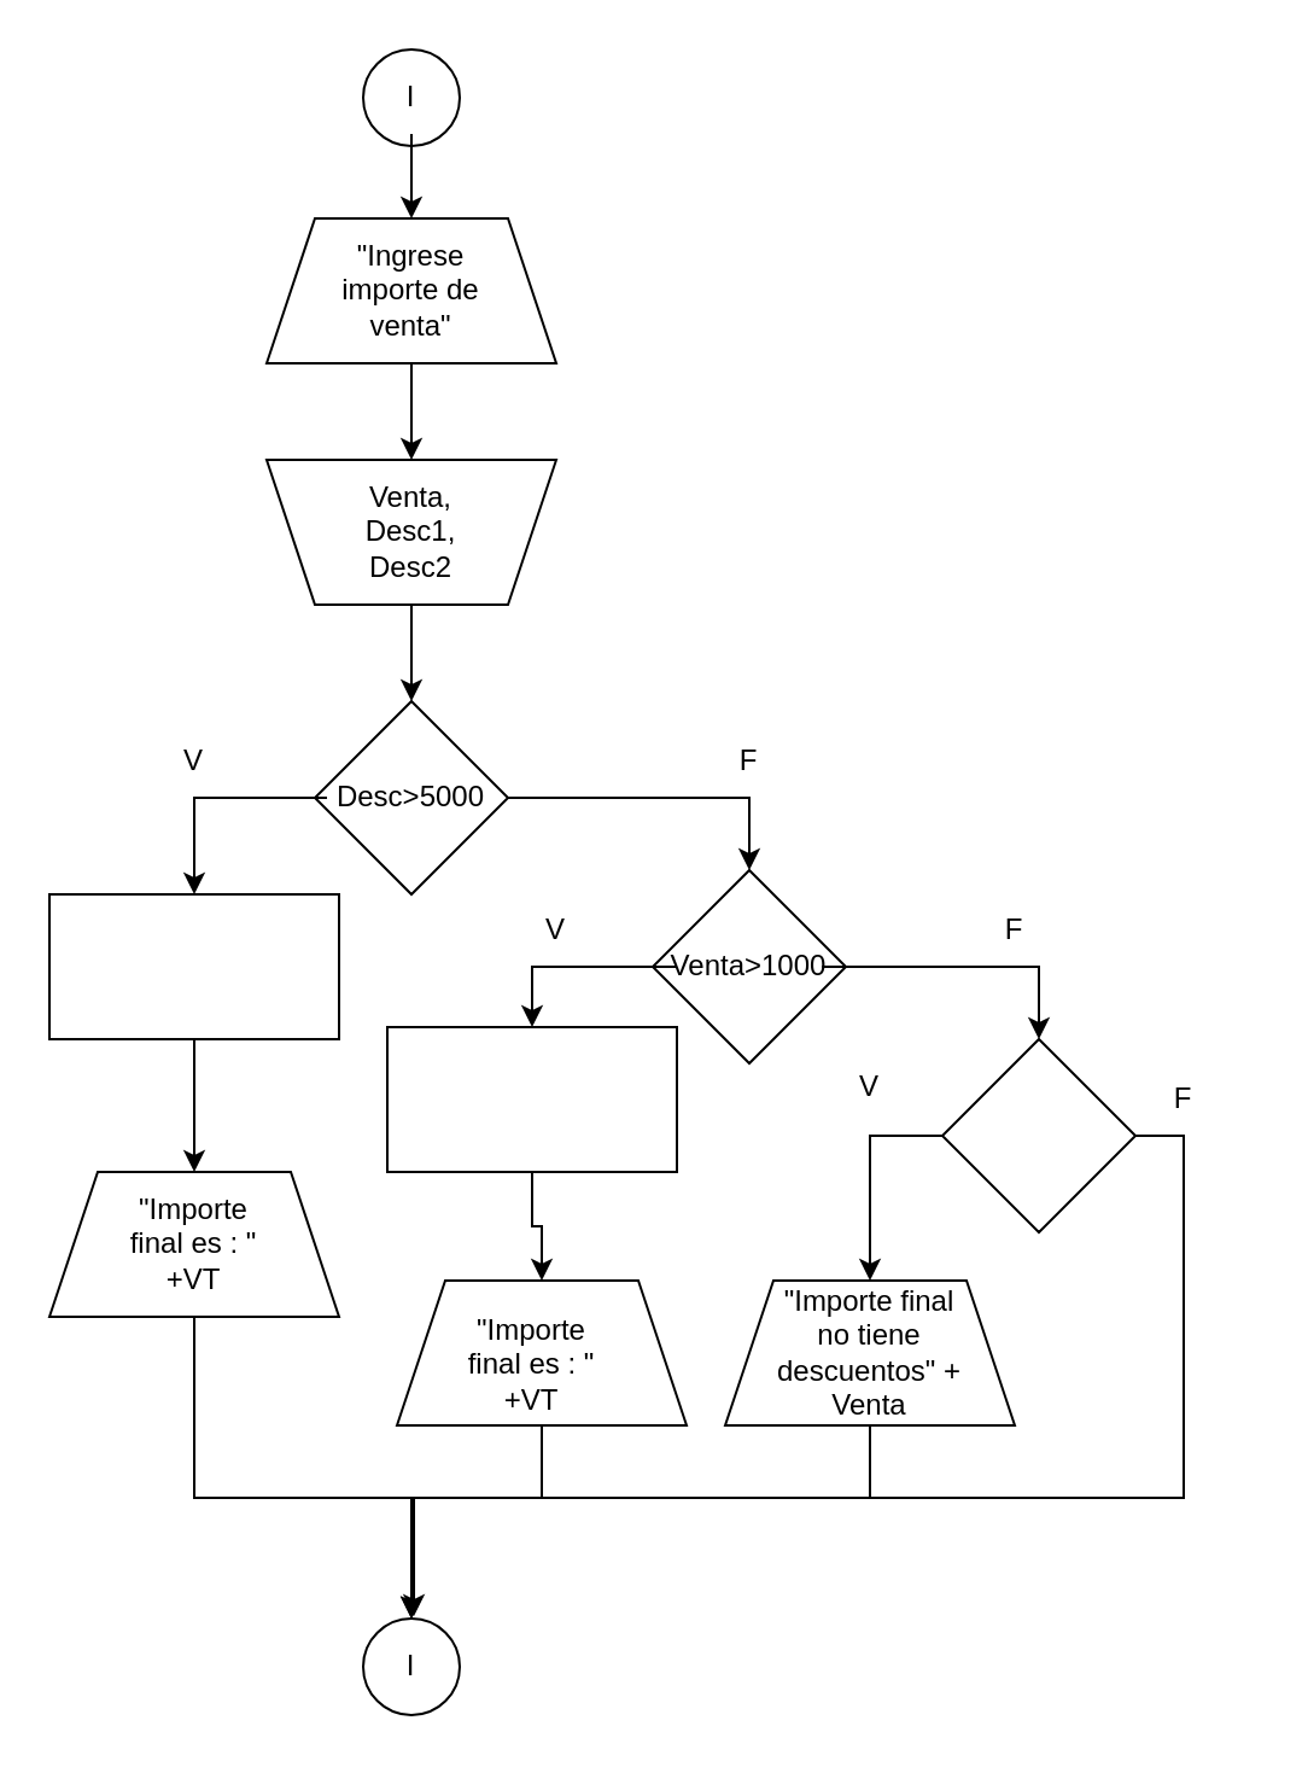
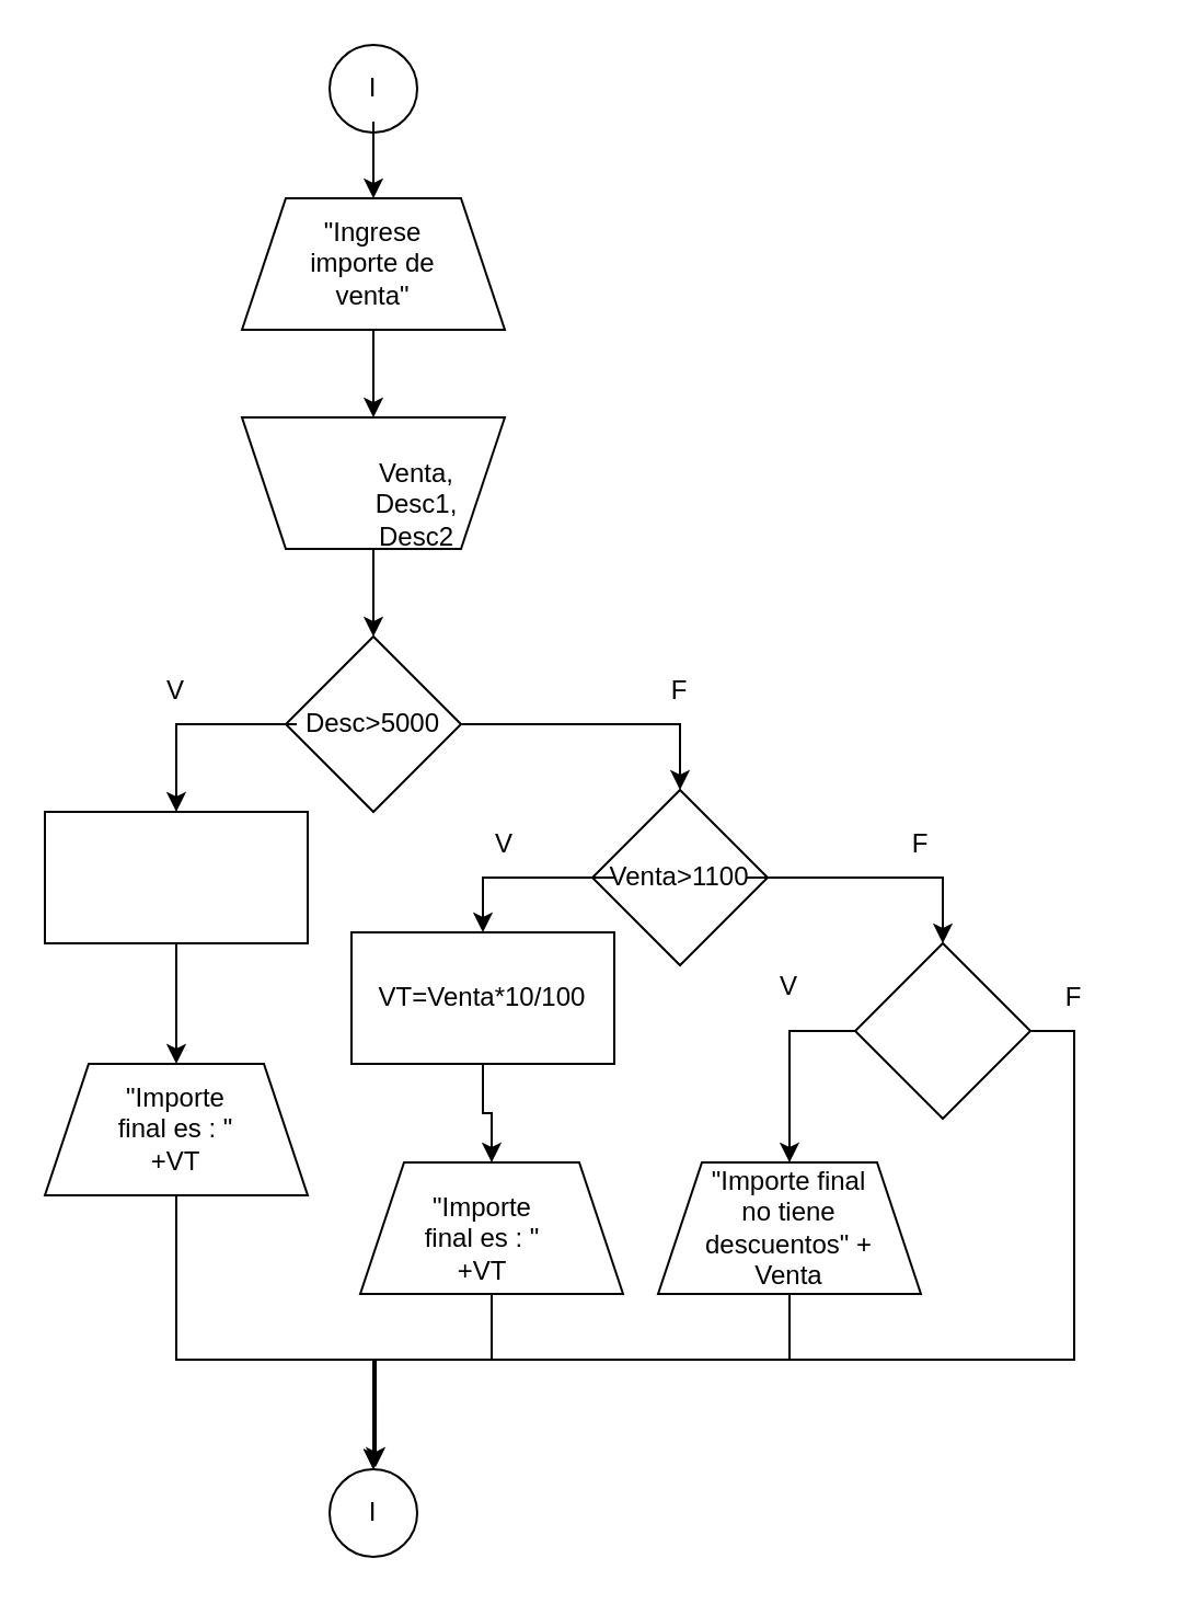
  <mxCell id="0" />
  <mxCell id="1" parent="0" />
  <mxCell id="2" value="" style="ellipse;whiteSpace=wrap;html=1;aspect=fixed;" vertex="1" parent="1"><mxGeometry x="150" y="20" width="40" height="40" as="geometry" /></mxCell>
  <mxCell id="3" value="" style="edgeStyle=orthogonalEdgeStyle;rounded=0;orthogonalLoop=1;jettySize=auto;html=1;" edge="1" parent="1" source="4" target="6"><mxGeometry relative="1" as="geometry" /></mxCell>
  <mxCell id="4" value="I" style="text;html=1;strokeColor=none;fillColor=none;align=center;verticalAlign=middle;whiteSpace=wrap;rounded=0;" vertex="1" parent="1"><mxGeometry x="140" y="25" width="60" height="30" as="geometry" /></mxCell>
  <mxCell id="5" value="" style="edgeStyle=orthogonalEdgeStyle;rounded=0;orthogonalLoop=1;jettySize=auto;html=1;" edge="1" parent="1" source="6" target="9"><mxGeometry relative="1" as="geometry" /></mxCell>
  <mxCell id="6" value="" style="shape=trapezoid;perimeter=trapezoidPerimeter;whiteSpace=wrap;html=1;fixedSize=1;" vertex="1" parent="1"><mxGeometry x="110" y="90" width="120" height="60" as="geometry" /></mxCell>
  <mxCell id="7" value="&quot;Ingrese importe de venta&quot;" style="text;html=1;strokeColor=none;fillColor=none;align=center;verticalAlign=middle;whiteSpace=wrap;rounded=0;" vertex="1" parent="1"><mxGeometry x="140" y="105" width="60" height="30" as="geometry" /></mxCell>
  <mxCell id="8" value="" style="edgeStyle=orthogonalEdgeStyle;rounded=0;orthogonalLoop=1;jettySize=auto;html=1;" edge="1" parent="1" source="9" target="12"><mxGeometry relative="1" as="geometry" /></mxCell>
  <mxCell id="9" value="" style="shape=trapezoid;perimeter=trapezoidPerimeter;whiteSpace=wrap;html=1;fixedSize=1;direction=west;" vertex="1" parent="1"><mxGeometry x="110" y="190" width="120" height="60" as="geometry" /></mxCell>
- <mxCell id="10" value="Venta,&lt;br&gt;Desc1,&lt;br&gt;Desc2" style="text;html=1;strokeColor=none;fillColor=none;align=center;verticalAlign=middle;whiteSpace=wrap;rounded=0;" vertex="1" parent="1"><mxGeometry x="140" y="205" width="60" height="30" as="geometry" /></mxCell>
+ <mxCell id="10" value="Venta,&lt;br&gt;Desc1,&lt;br&gt;Desc2" style="text;html=1;strokeColor=none;fillColor=none;align=center;verticalAlign=middle;whiteSpace=wrap;rounded=0;" vertex="1" parent="1"><mxGeometry x="160" y="215" width="60" height="30" as="geometry" /></mxCell>
  <mxCell id="11" style="edgeStyle=orthogonalEdgeStyle;rounded=0;orthogonalLoop=1;jettySize=auto;html=1;entryX=0.5;entryY=0;entryDx=0;entryDy=0;" edge="1" parent="1" source="12" target="18"><mxGeometry relative="1" as="geometry" /></mxCell>
  <mxCell id="12" value="" style="rhombus;whiteSpace=wrap;html=1;" vertex="1" parent="1"><mxGeometry x="130" y="290" width="80" height="80" as="geometry" /></mxCell>
  <mxCell id="13" style="edgeStyle=orthogonalEdgeStyle;rounded=0;orthogonalLoop=1;jettySize=auto;html=1;" edge="1" parent="1" source="14"><mxGeometry relative="1" as="geometry"><mxPoint x="80" y="370" as="targetPoint" /><Array as="points"><mxPoint x="80" y="330" /></Array></mxGeometry></mxCell>
  <mxCell id="14" value="Desc&amp;gt;5000" style="text;html=1;strokeColor=none;fillColor=none;align=center;verticalAlign=middle;whiteSpace=wrap;rounded=0;" vertex="1" parent="1"><mxGeometry x="135" y="315" width="70" height="30" as="geometry" /></mxCell>
  <mxCell id="15" style="edgeStyle=orthogonalEdgeStyle;rounded=0;orthogonalLoop=1;jettySize=auto;html=1;entryX=0.517;entryY=-0.2;entryDx=0;entryDy=0;entryPerimeter=0;" edge="1" parent="1" source="16" target="25"><mxGeometry relative="1" as="geometry"><Array as="points"><mxPoint x="80" y="620" /><mxPoint x="171" y="620" /></Array></mxGeometry></mxCell>
  <mxCell id="16" value="" style="shape=trapezoid;perimeter=trapezoidPerimeter;whiteSpace=wrap;html=1;fixedSize=1;" vertex="1" parent="1"><mxGeometry x="20" y="485" width="120" height="60" as="geometry" /></mxCell>
  <mxCell id="17" value="&quot;Importe final es : &quot; +VT" style="text;html=1;strokeColor=none;fillColor=none;align=center;verticalAlign=middle;whiteSpace=wrap;rounded=0;" vertex="1" parent="1"><mxGeometry x="50" y="500" width="60" height="30" as="geometry" /></mxCell>
  <mxCell id="18" value="" style="rhombus;whiteSpace=wrap;html=1;" vertex="1" parent="1"><mxGeometry x="270" y="360" width="80" height="80" as="geometry" /></mxCell>
  <mxCell id="19" style="edgeStyle=orthogonalEdgeStyle;rounded=0;orthogonalLoop=1;jettySize=auto;html=1;entryX=0.5;entryY=0;entryDx=0;entryDy=0;" edge="1" parent="1" source="21" target="42"><mxGeometry relative="1" as="geometry"><mxPoint x="224" y="420" as="targetPoint" /><Array as="points"><mxPoint x="220" y="400" /></Array></mxGeometry></mxCell>
  <mxCell id="20" style="edgeStyle=orthogonalEdgeStyle;rounded=0;orthogonalLoop=1;jettySize=auto;html=1;entryX=0.5;entryY=0;entryDx=0;entryDy=0;" edge="1" parent="1" source="21" target="32"><mxGeometry relative="1" as="geometry" /></mxCell>
- <mxCell id="21" value="Venta&amp;gt;1000" style="text;html=1;strokeColor=none;fillColor=none;align=center;verticalAlign=middle;whiteSpace=wrap;rounded=0;" vertex="1" parent="1"><mxGeometry x="280" y="385" width="60" height="30" as="geometry" /></mxCell>
+ <mxCell id="21" value="Venta&amp;gt;1100" style="text;html=1;strokeColor=none;fillColor=none;align=center;verticalAlign=middle;whiteSpace=wrap;rounded=0;" vertex="1" parent="1"><mxGeometry x="280" y="385" width="60" height="30" as="geometry" /></mxCell>
  <mxCell id="22" style="edgeStyle=orthogonalEdgeStyle;rounded=0;orthogonalLoop=1;jettySize=auto;html=1;entryX=0.5;entryY=0;entryDx=0;entryDy=0;" edge="1" parent="1" source="23" target="24"><mxGeometry relative="1" as="geometry"><Array as="points"><mxPoint x="224" y="620" /><mxPoint x="170" y="620" /></Array></mxGeometry></mxCell>
  <mxCell id="23" value="" style="shape=trapezoid;perimeter=trapezoidPerimeter;whiteSpace=wrap;html=1;fixedSize=1;" vertex="1" parent="1"><mxGeometry x="164" y="530" width="120" height="60" as="geometry" /></mxCell>
  <mxCell id="24" value="" style="ellipse;whiteSpace=wrap;html=1;aspect=fixed;" vertex="1" parent="1"><mxGeometry x="150" y="670" width="40" height="40" as="geometry" /></mxCell>
  <mxCell id="25" value="I" style="text;html=1;strokeColor=none;fillColor=none;align=center;verticalAlign=middle;whiteSpace=wrap;rounded=0;" vertex="1" parent="1"><mxGeometry x="140" y="675" width="60" height="30" as="geometry" /></mxCell>
  <mxCell id="26" value="V" style="text;html=1;strokeColor=none;fillColor=none;align=center;verticalAlign=middle;whiteSpace=wrap;rounded=0;" vertex="1" parent="1"><mxGeometry x="50" y="300" width="60" height="30" as="geometry" /></mxCell>
  <mxCell id="27" value="V" style="text;html=1;strokeColor=none;fillColor=none;align=center;verticalAlign=middle;whiteSpace=wrap;rounded=0;" vertex="1" parent="1"><mxGeometry x="200" y="370" width="60" height="30" as="geometry" /></mxCell>
  <mxCell id="28" value="F" style="text;html=1;strokeColor=none;fillColor=none;align=center;verticalAlign=middle;whiteSpace=wrap;rounded=0;" vertex="1" parent="1"><mxGeometry x="280" y="300" width="60" height="30" as="geometry" /></mxCell>
  <mxCell id="29" value="F" style="text;html=1;strokeColor=none;fillColor=none;align=center;verticalAlign=middle;whiteSpace=wrap;rounded=0;" vertex="1" parent="1"><mxGeometry x="390" y="370" width="60" height="30" as="geometry" /></mxCell>
  <mxCell id="30" style="edgeStyle=orthogonalEdgeStyle;rounded=0;orthogonalLoop=1;jettySize=auto;html=1;entryX=0.5;entryY=0;entryDx=0;entryDy=0;" edge="1" parent="1" source="32" target="34"><mxGeometry relative="1" as="geometry"><Array as="points"><mxPoint x="360" y="470" /></Array></mxGeometry></mxCell>
  <mxCell id="31" style="edgeStyle=orthogonalEdgeStyle;rounded=0;orthogonalLoop=1;jettySize=auto;html=1;entryX=0.5;entryY=0;entryDx=0;entryDy=0;" edge="1" parent="1" source="32" target="24"><mxGeometry relative="1" as="geometry"><Array as="points"><mxPoint x="490" y="470" /><mxPoint x="490" y="620" /><mxPoint x="170" y="620" /></Array></mxGeometry></mxCell>
  <mxCell id="32" value="" style="rhombus;whiteSpace=wrap;html=1;" vertex="1" parent="1"><mxGeometry x="390" y="430" width="80" height="80" as="geometry" /></mxCell>
  <mxCell id="33" style="edgeStyle=orthogonalEdgeStyle;rounded=0;orthogonalLoop=1;jettySize=auto;html=1;" edge="1" parent="1" source="34"><mxGeometry relative="1" as="geometry"><mxPoint x="170" y="670" as="targetPoint" /><Array as="points"><mxPoint x="360" y="620" /><mxPoint x="171" y="620" /></Array></mxGeometry></mxCell>
  <mxCell id="34" value="" style="shape=trapezoid;perimeter=trapezoidPerimeter;whiteSpace=wrap;html=1;fixedSize=1;" vertex="1" parent="1"><mxGeometry x="300" y="530" width="120" height="60" as="geometry" /></mxCell>
  <mxCell id="35" value="&quot;Importe final no tiene descuentos&quot; + Venta" style="text;html=1;strokeColor=none;fillColor=none;align=center;verticalAlign=middle;whiteSpace=wrap;rounded=0;" vertex="1" parent="1"><mxGeometry x="320" y="545" width="80" height="30" as="geometry" /></mxCell>
  <mxCell id="36" value="V" style="text;html=1;strokeColor=none;fillColor=none;align=center;verticalAlign=middle;whiteSpace=wrap;rounded=0;" vertex="1" parent="1"><mxGeometry x="330" y="435" width="60" height="30" as="geometry" /></mxCell>
  <mxCell id="37" value="F" style="text;html=1;strokeColor=none;fillColor=none;align=center;verticalAlign=middle;whiteSpace=wrap;rounded=0;" vertex="1" parent="1"><mxGeometry x="460" y="440" width="60" height="30" as="geometry" /></mxCell>
  <mxCell id="38" style="edgeStyle=orthogonalEdgeStyle;rounded=0;orthogonalLoop=1;jettySize=auto;html=1;entryX=0.5;entryY=0;entryDx=0;entryDy=0;" edge="1" parent="1" source="39" target="16"><mxGeometry relative="1" as="geometry" /></mxCell>
  <mxCell id="39" value="" style="rounded=0;whiteSpace=wrap;html=1;" vertex="1" parent="1"><mxGeometry x="20" y="370" width="120" height="60" as="geometry" /></mxCell>
  <mxCell id="40" value="&quot;Importe final es : &quot; +VT" style="text;html=1;strokeColor=none;fillColor=none;align=center;verticalAlign=middle;whiteSpace=wrap;rounded=0;" vertex="1" parent="1"><mxGeometry x="190" y="550" width="60" height="30" as="geometry" /></mxCell>
  <mxCell id="41" style="edgeStyle=orthogonalEdgeStyle;rounded=0;orthogonalLoop=1;jettySize=auto;html=1;entryX=0.5;entryY=0;entryDx=0;entryDy=0;" edge="1" parent="1" source="42" target="23"><mxGeometry relative="1" as="geometry" /></mxCell>
  <mxCell id="42" value="" style="rounded=0;whiteSpace=wrap;html=1;" vertex="1" parent="1"><mxGeometry x="160" y="425" width="120" height="60" as="geometry" /></mxCell>
+ <mxCell id="43" value="VT=Venta*10/100" style="text;html=1;strokeColor=none;fillColor=none;align=center;verticalAlign=middle;whiteSpace=wrap;rounded=0;" vertex="1" parent="1"><mxGeometry x="165" y="440" width="110" height="30" as="geometry" /></mxCell>
